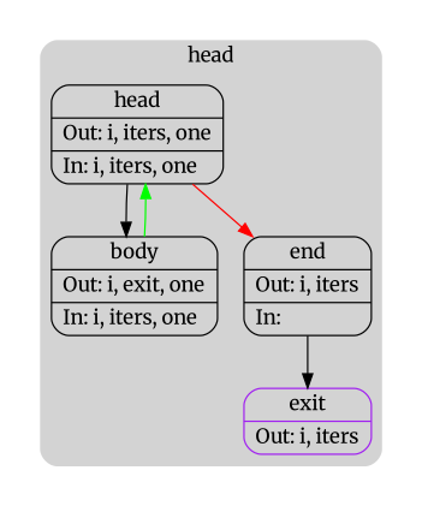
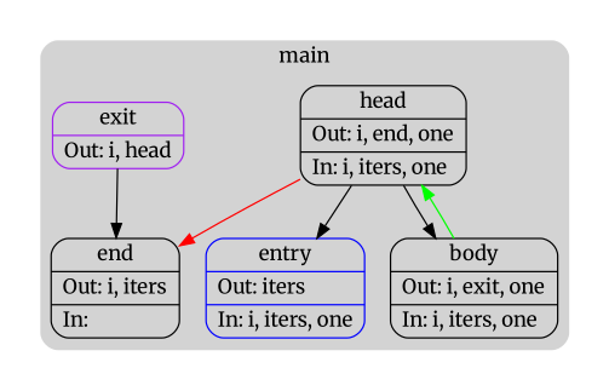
  digraph {
    compound=true
    fontname=Merriweather
    node [color=black fontname=Merriweather shape=Mrecord]
    edge [fontname=Merriweather]
-   n2 [label="{head|Out: i, iters, one\l|In: i, iters, one\l}"]
+   n1 [color=blue label="{entry|Out: iters\l|In: i, iters, one\l}"]
+   n2 [label="{head|Out: i, end, one\l|In: i, iters, one\l}"]
    n3 [label="{body|Out: i, exit, one\l|In: i, iters, one\l}"]
    n4 [label="{end|Out: i, iters\l|In: \l}"]
-   n5 [color=purple label="{exit|Out: i, iters\l}"]
+   n5 [color=purple label="{exit|Out: i, head\l}"]
    subgraph cluster_1 {
      peripheries=0
      subgraph cluster_2 {
        peripheries=0
        subgraph cluster_3 {
          bgcolor=lightgray
          color=darkgray
-         label=head
+         label=main
          peripheries=0
          style=rounded
+         n1
          n2
          n3
          n4
          n5
        }
      }
    }
+   n2 -> n1
    n2 -> n3
    n2 -> n4 [color=red]
    n3 -> n2 [color=green]
-   n4 -> n5 [color=black]
+   n5 -> n4 [color=black]
  }
